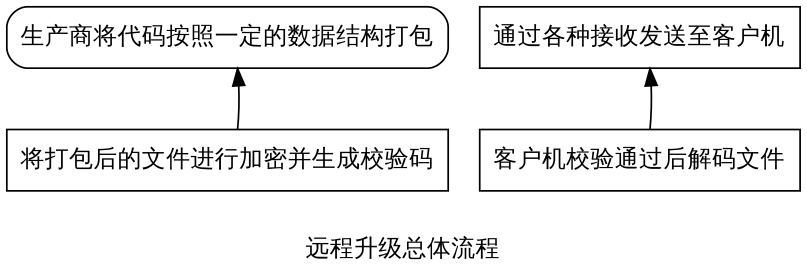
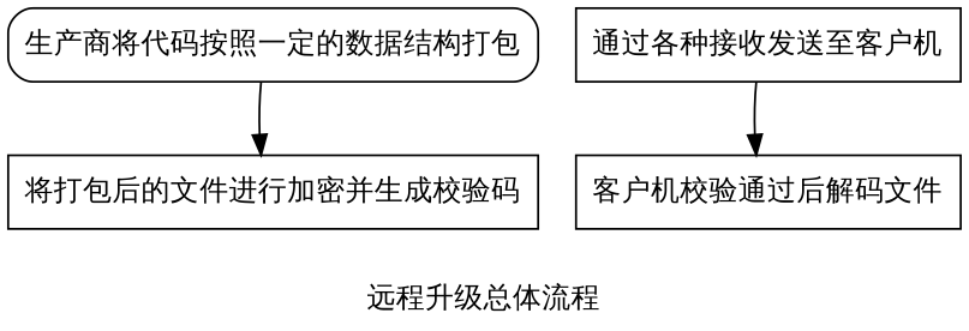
  digraph {
    fontname=Ubuntu
    label="远程升级总体流程"
    node [fontname=Ubuntu shape=rectangle]
    edge [fontname=Ubuntu]
    n1 [label="生产商将代码按照一定的数据结构打包" style=rounded]
    n2 [label="将打包后的文件进行加密并生成校验码"]
    n3 [label="通过各种接收发送至客户机"]
    n4 [label="客户机校验通过后解码文件"]
-   n2 -> n1
-   n4 -> n3
+   n1 -> n2
+   n3 -> n4
  }
